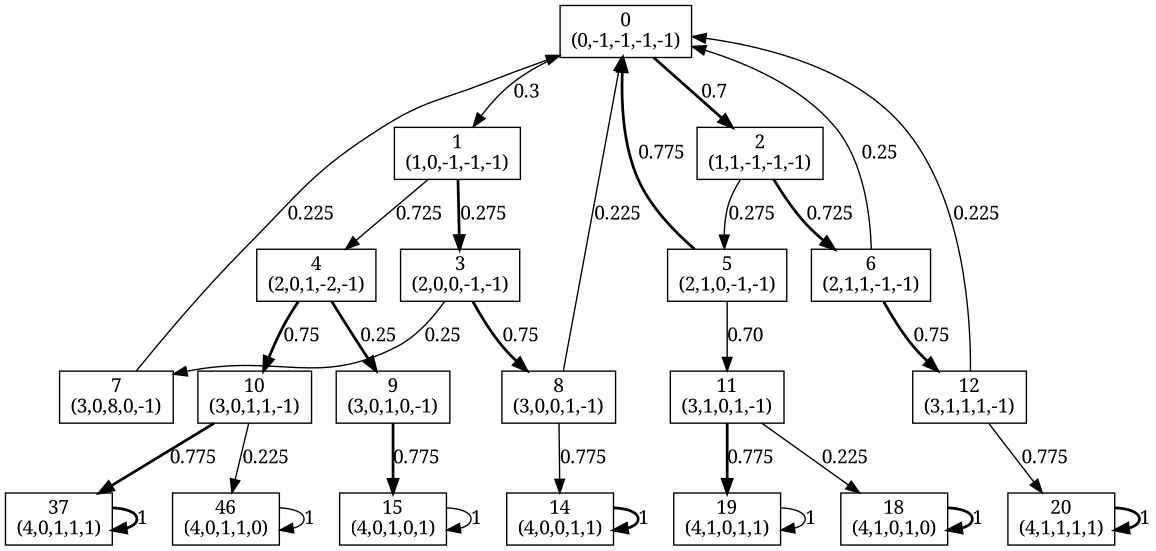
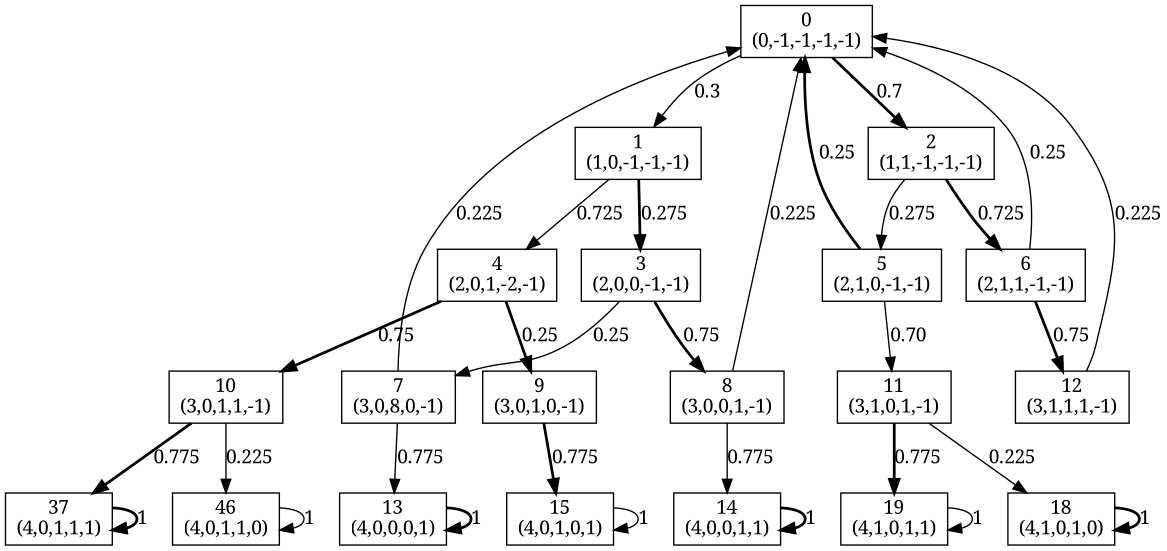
  digraph {
    fontname="Noto Serif"
    node [fontname="Noto Serif" shape=box]
    edge [fontname="Noto Serif" style=solid]
    n1 [label="0\n(0,-1,-1,-1,-1)"]
    n2 [label="1\n(1,0,-1,-1,-1)"]
    n3 [label="2\n(1,1,-1,-1,-1)"]
    n4 [label="3\n(2,0,0,-1,-1)"]
    n5 [label="4\n(2,0,1,-2,-1)"]
    n6 [label="5\n(2,1,0,-1,-1)"]
    n7 [label="6\n(2,1,1,-1,-1)"]
    n8 [label="7\n(3,0,8,0,-1)"]
    n9 [label="8\n(3,0,0,1,-1)"]
    n10 [label="9\n(3,0,1,0,-1)"]
    n11 [label="10\n(3,0,1,1,-1)"]
    n12 [label="11\n(3,1,0,1,-1)"]
    n13 [label="12\n(3,1,1,1,-1)"]
+   n14 [label="13\n(4,0,0,0,1)"]
    n15 [label="14\n(4,0,0,1,1)"]
    n16 [label="15\n(4,0,1,0,1)"]
    n17 [label="46\n(4,0,1,1,0)"]
    n18 [label="37\n(4,0,1,1,1)"]
    n19 [label="18\n(4,1,0,1,0)"]
    n20 [label="19\n(4,1,0,1,1)"]
-   n21 [label="20\n(4,1,1,1,1)"]
    n1 -> n2 [label=0.3]
    n1 -> n3 [label=0.7 style=bold]
    n2 -> n4 [label=0.275 style=bold]
    n2 -> n5 [label=0.725]
    n3 -> n6 [label=0.275]
    n3 -> n7 [label=0.725 style=bold]
    n4 -> n8 [label=0.25]
    n4 -> n9 [label=0.75 style=bold]
    n5 -> n10 [label=0.25 style=bold]
    n5 -> n11 [label=0.75 style=bold]
-   n6 -> n1 [label=0.775 style=bold]
+   n6 -> n1 [label=0.25 style=bold]
    n6 -> n12 [label=0.70]
    n7 -> n1 [label=0.25]
    n7 -> n13 [label=0.75 style=bold]
    n8 -> n1 [label=0.225]
+   n8 -> n14 [label=0.775]
    n9 -> n1 [label=0.225]
    n9 -> n15 [label=0.775]
    n10 -> n16 [label=0.775 style=bold]
    n11 -> n17 [label=0.225]
    n11 -> n18 [label=0.775 style=bold]
    n12 -> n19 [label=0.225]
    n12 -> n20 [label=0.775 style=bold]
    n13 -> n1 [label=0.225]
-   n13 -> n21 [label=0.775]
+   n14 -> n14 [label=1 style=bold]
    n15 -> n15 [label=1 style=bold]
    n16 -> n16 [label=1]
    n17 -> n17 [label=1]
    n18 -> n18 [label=1 style=bold]
    n19 -> n19 [label=1 style=bold]
    n20 -> n20 [label=1]
-   n21 -> n21 [label=1 style=bold]
  }
